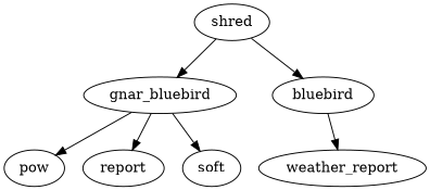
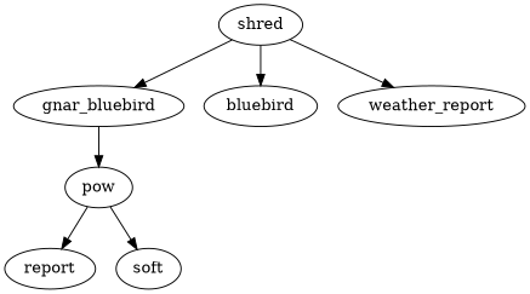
  digraph {
    n1 [label=gnar_bluebird]
    shred
    bluebird
    weather_report
    pow
    n6 [label=report]
    soft
    n1 -> pow
    shred -> n1
    shred -> bluebird
-   bluebird -> weather_report
-   n1 -> n6
-   n1 -> soft
+   shred -> weather_report
+   pow -> n6
+   pow -> soft
  }
